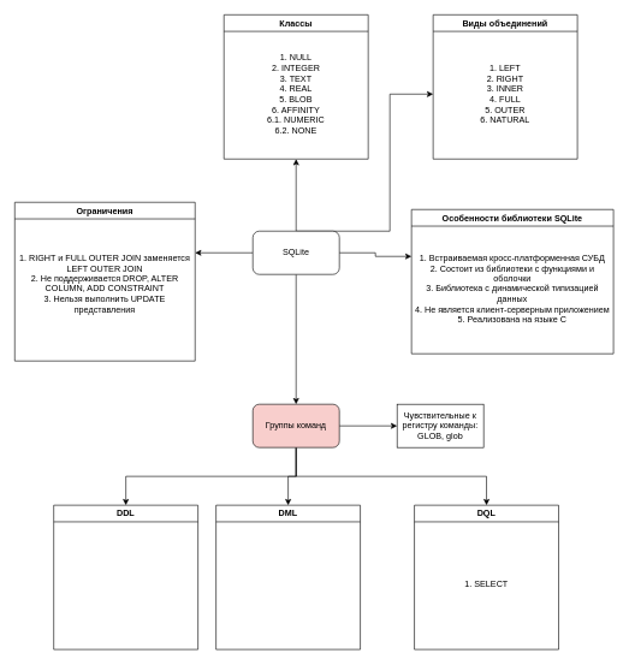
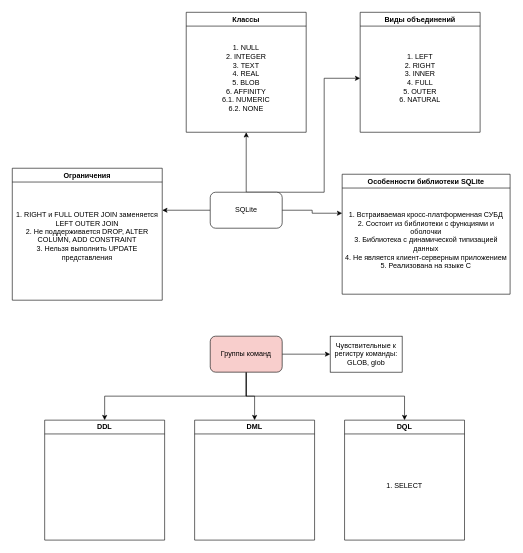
  <mxCell id="0" />
  <mxCell id="1" parent="0" />
  <mxCell id="2" style="edgeStyle=orthogonalEdgeStyle;rounded=0;orthogonalLoop=1;jettySize=auto;html=1;exitX=1;exitY=0.5;exitDx=0;exitDy=0;entryX=0;entryY=0.25;entryDx=0;entryDy=0;" edge="1" parent="1" source="7" target="9"><mxGeometry relative="1" as="geometry" /></mxCell>
  <mxCell id="3" style="edgeStyle=orthogonalEdgeStyle;rounded=0;orthogonalLoop=1;jettySize=auto;html=1;exitX=0;exitY=0.5;exitDx=0;exitDy=0;entryX=1;entryY=0.25;entryDx=0;entryDy=0;" edge="1" parent="1" source="7" target="11"><mxGeometry relative="1" as="geometry" /></mxCell>
- <mxCell id="4" value="" style="edgeStyle=orthogonalEdgeStyle;rounded=0;orthogonalLoop=1;jettySize=auto;html=1;" edge="1" parent="1" source="7" target="16"><mxGeometry relative="1" as="geometry" /></mxCell>
  <mxCell id="5" style="edgeStyle=orthogonalEdgeStyle;rounded=0;orthogonalLoop=1;jettySize=auto;html=1;exitX=0.5;exitY=0;exitDx=0;exitDy=0;entryX=0.5;entryY=1;entryDx=0;entryDy=0;" edge="1" parent="1" source="7" target="23"><mxGeometry relative="1" as="geometry" /></mxCell>
  <mxCell id="6" style="edgeStyle=orthogonalEdgeStyle;rounded=0;orthogonalLoop=1;jettySize=auto;html=1;exitX=0.5;exitY=0;exitDx=0;exitDy=0;entryX=0;entryY=0.5;entryDx=0;entryDy=0;" edge="1" parent="1" source="7" target="25"><mxGeometry relative="1" as="geometry"><Array as="points"><mxPoint x="540" y="320" /><mxPoint x="540" y="130" /></Array></mxGeometry></mxCell>
  <mxCell id="7" value="SQLite" style="rounded=1;whiteSpace=wrap;html=1;" vertex="1" parent="1"><mxGeometry x="350" y="320" width="120" height="60" as="geometry" /></mxCell>
  <mxCell id="8" value="Особенности библиотеки SQLite" style="swimlane;whiteSpace=wrap;html=1;" vertex="1" parent="1"><mxGeometry x="570" y="290" width="280" height="200" as="geometry" /></mxCell>
  <mxCell id="9" value="1. Встраиваемая кросс-платформенная СУБД&lt;div&gt;2. Состоит из библиотеки с функциями и оболочки&lt;/div&gt;&lt;div&gt;3. Библиотека с динамической типизацией данных&lt;/div&gt;&lt;div&gt;4. Не является клиент-серверным приложением&lt;/div&gt;&lt;div&gt;5. Реализована на языке С&lt;/div&gt;" style="text;html=1;align=center;verticalAlign=middle;whiteSpace=wrap;rounded=0;" vertex="1" parent="8"><mxGeometry y="20" width="280" height="180" as="geometry" /></mxCell>
  <mxCell id="10" value="Ограничения" style="swimlane;whiteSpace=wrap;html=1;" vertex="1" parent="1"><mxGeometry x="20" y="280" width="250" height="220" as="geometry" /></mxCell>
  <mxCell id="11" value="1. RIGHT и FULL OUTER JOIN заменяется LEFT OUTER JOIN&lt;div&gt;2. Не поддерживается DROP, ALTER COLUMN, ADD CONSTRAINT&lt;/div&gt;&lt;div&gt;3. Нельзя выполнить UPDATE представления&lt;/div&gt;&lt;div&gt;&lt;br&gt;&lt;/div&gt;" style="text;html=1;align=center;verticalAlign=middle;whiteSpace=wrap;rounded=0;" vertex="1" parent="10"><mxGeometry y="20" width="250" height="200" as="geometry" /></mxCell>
  <mxCell id="12" style="edgeStyle=orthogonalEdgeStyle;rounded=0;orthogonalLoop=1;jettySize=auto;html=1;exitX=0.5;exitY=1;exitDx=0;exitDy=0;entryX=0.5;entryY=0;entryDx=0;entryDy=0;" edge="1" parent="1" source="16" target="17"><mxGeometry relative="1" as="geometry" /></mxCell>
  <mxCell id="13" style="edgeStyle=orthogonalEdgeStyle;rounded=0;orthogonalLoop=1;jettySize=auto;html=1;exitX=0.5;exitY=1;exitDx=0;exitDy=0;entryX=0.5;entryY=0;entryDx=0;entryDy=0;" edge="1" parent="1" source="16" target="18"><mxGeometry relative="1" as="geometry" /></mxCell>
  <mxCell id="14" style="edgeStyle=orthogonalEdgeStyle;rounded=0;orthogonalLoop=1;jettySize=auto;html=1;exitX=0.5;exitY=1;exitDx=0;exitDy=0;entryX=0.5;entryY=0;entryDx=0;entryDy=0;" edge="1" parent="1" source="16" target="19"><mxGeometry relative="1" as="geometry" /></mxCell>
  <mxCell id="15" value="" style="edgeStyle=orthogonalEdgeStyle;rounded=0;orthogonalLoop=1;jettySize=auto;html=1;" edge="1" parent="1" source="16" target="21"><mxGeometry relative="1" as="geometry" /></mxCell>
  <mxCell id="16" value="Группы команд" style="rounded=1;whiteSpace=wrap;html=1;fillColor=#f8cecc;" vertex="1" parent="1"><mxGeometry x="350" y="560" width="120" height="60" as="geometry" /></mxCell>
  <mxCell id="17" value="DDL" style="swimlane;whiteSpace=wrap;html=1;" vertex="1" parent="1"><mxGeometry x="74" y="700" width="200" height="200" as="geometry" /></mxCell>
- <mxCell id="18" value="DML" style="swimlane;whiteSpace=wrap;html=1;" vertex="1" parent="1"><mxGeometry x="299" y="700" width="200" height="200" as="geometry" /></mxCell>
+ <mxCell id="18" value="DML" style="swimlane;whiteSpace=wrap;html=1;" vertex="1" parent="1"><mxGeometry x="324" y="700" width="200" height="200" as="geometry" /></mxCell>
  <mxCell id="19" value="DQL" style="swimlane;whiteSpace=wrap;html=1;" vertex="1" parent="1"><mxGeometry x="574" y="700" width="200" height="200" as="geometry" /></mxCell>
  <mxCell id="20" value="1. SELECT" style="text;html=1;align=center;verticalAlign=middle;whiteSpace=wrap;rounded=0;" vertex="1" parent="19"><mxGeometry y="20" width="200" height="180" as="geometry" /></mxCell>
  <mxCell id="21" value="Чувствительные к регистру команды: GLOB, glob" style="whiteSpace=wrap;html=1;rounded=0;" vertex="1" parent="1"><mxGeometry x="550" y="560" width="120" height="60" as="geometry" /></mxCell>
  <mxCell id="22" value="Классы" style="swimlane;whiteSpace=wrap;html=1;" vertex="1" parent="1"><mxGeometry x="310" y="20" width="200" height="200" as="geometry" /></mxCell>
  <mxCell id="23" value="1. NULL&lt;div&gt;2. INTEGER&lt;/div&gt;&lt;div&gt;3. TEXT&lt;/div&gt;&lt;div&gt;4. REAL&lt;/div&gt;&lt;div&gt;5. BLOB&lt;/div&gt;&lt;div&gt;6. AFFINITY&lt;/div&gt;&lt;div&gt;6.1. NUMERIC&lt;/div&gt;&lt;div&gt;6.2. NONE&lt;/div&gt;" style="text;html=1;align=center;verticalAlign=middle;whiteSpace=wrap;rounded=0;" vertex="1" parent="22"><mxGeometry y="20" width="200" height="180" as="geometry" /></mxCell>
  <mxCell id="24" value="Виды объединений" style="swimlane;whiteSpace=wrap;html=1;" vertex="1" parent="1"><mxGeometry x="600" y="20" width="200" height="200" as="geometry" /></mxCell>
  <mxCell id="25" value="1. LEFT&lt;div&gt;2. RIGHT&lt;/div&gt;&lt;div&gt;3. INNER&lt;/div&gt;&lt;div&gt;4. FULL&lt;/div&gt;&lt;div&gt;5. OUTER&lt;/div&gt;&lt;div&gt;6. NATURAL&lt;/div&gt;" style="text;html=1;align=center;verticalAlign=middle;whiteSpace=wrap;rounded=0;" vertex="1" parent="24"><mxGeometry y="20" width="200" height="180" as="geometry" /></mxCell>
